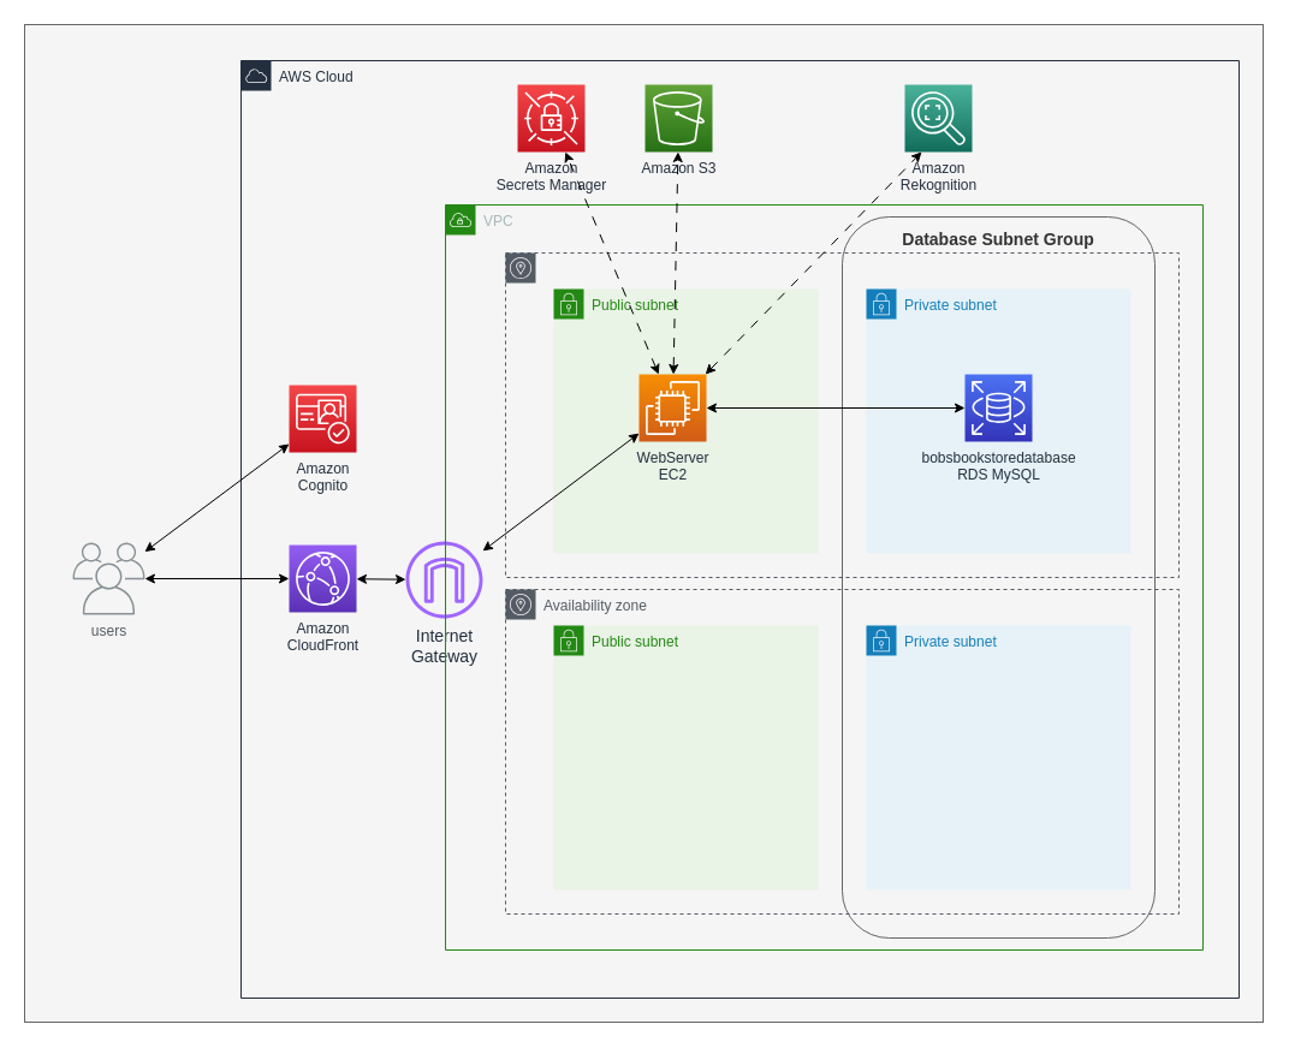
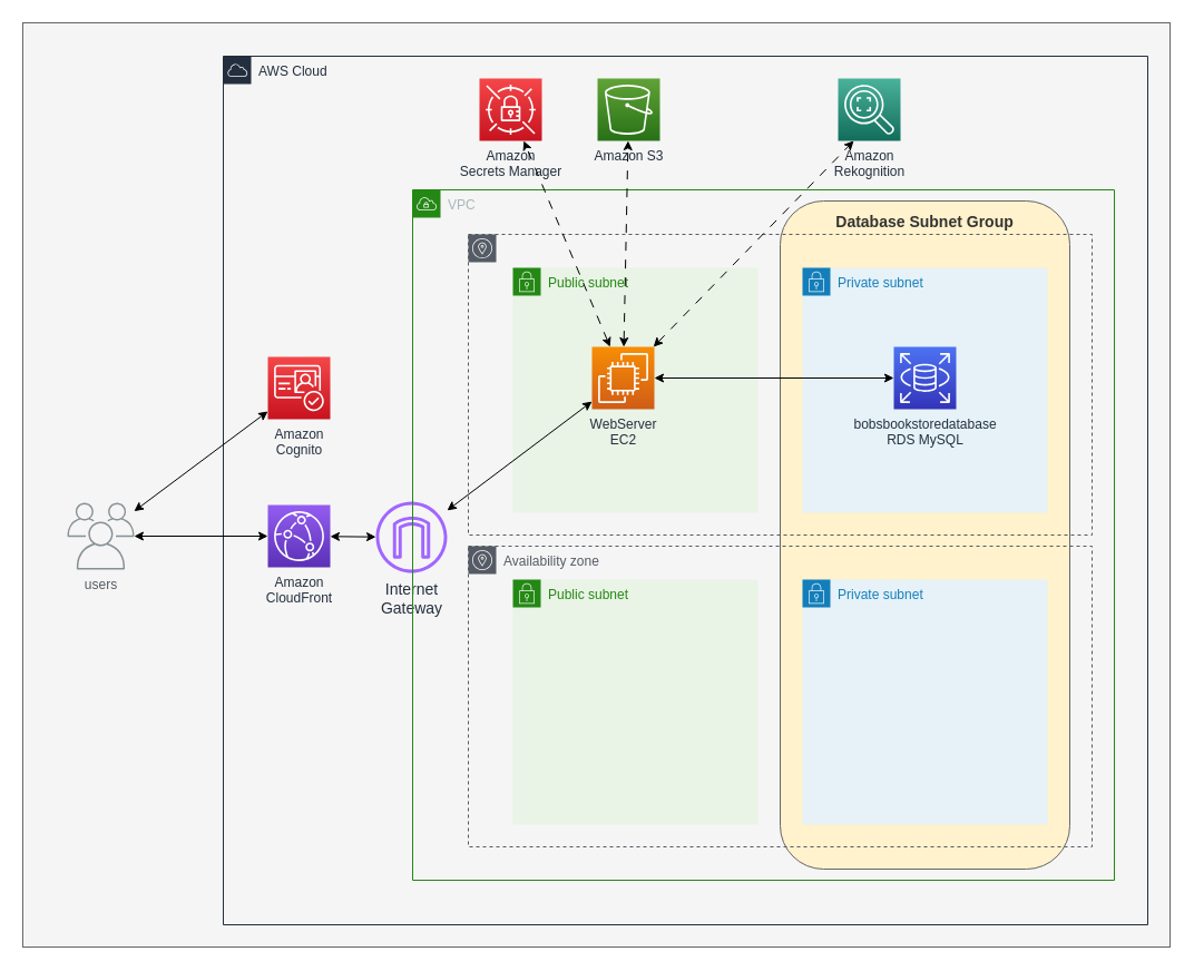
  <mxCell id="0" />
  <mxCell id="1" parent="0" />
  <mxCell id="2" value="B" style="rounded=0;whiteSpace=wrap;html=1;fillColor=#f5f5f5;fontColor=#333333;strokeColor=#666666;" parent="1" vertex="1"><mxGeometry x="20" y="20" width="1030" height="830" as="geometry" /></mxCell>
  <mxCell id="3" value="AWS Cloud" style="points=[[0,0],[0.25,0],[0.5,0],[0.75,0],[1,0],[1,0.25],[1,0.5],[1,0.75],[1,1],[0.75,1],[0.5,1],[0.25,1],[0,1],[0,0.75],[0,0.5],[0,0.25]];outlineConnect=0;gradientColor=none;html=1;whiteSpace=wrap;fontSize=12;fontStyle=0;container=1;pointerEvents=0;collapsible=0;recursiveResize=0;shape=mxgraph.aws4.group;grIcon=mxgraph.aws4.group_aws_cloud;strokeColor=#232F3E;fillColor=none;verticalAlign=top;align=left;spacingLeft=30;fontColor=#232F3E;dashed=0;" parent="1" vertex="1"><mxGeometry x="200" y="50" width="830" height="780" as="geometry" /></mxCell>
  <mxCell id="4" value="&lt;div&gt;Amazon&lt;/div&gt;&lt;div&gt;Cognito&lt;br&gt;&lt;/div&gt;" style="sketch=0;points=[[0,0,0],[0.25,0,0],[0.5,0,0],[0.75,0,0],[1,0,0],[0,1,0],[0.25,1,0],[0.5,1,0],[0.75,1,0],[1,1,0],[0,0.25,0],[0,0.5,0],[0,0.75,0],[1,0.25,0],[1,0.5,0],[1,0.75,0]];outlineConnect=0;fontColor=#232F3E;gradientColor=#F54749;gradientDirection=north;fillColor=#C7131F;strokeColor=#ffffff;dashed=0;verticalLabelPosition=bottom;verticalAlign=top;align=center;html=1;fontSize=12;fontStyle=0;aspect=fixed;shape=mxgraph.aws4.resourceIcon;resIcon=mxgraph.aws4.cognito;" parent="3" vertex="1"><mxGeometry x="40" y="270" width="56" height="56" as="geometry" /></mxCell>
  <mxCell id="5" value="&lt;div&gt;Amazon &lt;br&gt;&lt;/div&gt;&lt;div&gt;CloudFront&lt;br&gt;&lt;/div&gt;" style="sketch=0;points=[[0,0,0],[0.25,0,0],[0.5,0,0],[0.75,0,0],[1,0,0],[0,1,0],[0.25,1,0],[0.5,1,0],[0.75,1,0],[1,1,0],[0,0.25,0],[0,0.5,0],[0,0.75,0],[1,0.25,0],[1,0.5,0],[1,0.75,0]];outlineConnect=0;fontColor=#232F3E;gradientColor=#945DF2;gradientDirection=north;fillColor=#5A30B5;strokeColor=#ffffff;dashed=0;verticalLabelPosition=bottom;verticalAlign=top;align=center;html=1;fontSize=12;fontStyle=0;aspect=fixed;shape=mxgraph.aws4.resourceIcon;resIcon=mxgraph.aws4.cloudfront;" parent="3" vertex="1"><mxGeometry x="40" y="403" width="56" height="56" as="geometry" /></mxCell>
  <mxCell id="6" value="&lt;div style=&quot;font-size: 14px;&quot;&gt;&lt;font style=&quot;font-size: 14px;&quot;&gt;Internet&lt;/font&gt;&lt;/div&gt;&lt;div style=&quot;font-size: 14px;&quot;&gt;&lt;font style=&quot;font-size: 14px;&quot;&gt;Gateway&lt;br&gt;&lt;/font&gt;&lt;/div&gt;" style="sketch=0;outlineConnect=0;fontColor=#232F3E;gradientColor=none;fillColor=#A166FF;strokeColor=none;dashed=0;verticalLabelPosition=bottom;verticalAlign=top;align=center;html=1;fontSize=12;fontStyle=0;aspect=fixed;pointerEvents=1;shape=mxgraph.aws4.internet_gateway;" parent="3" vertex="1"><mxGeometry x="137" y="400" width="64" height="64" as="geometry" /></mxCell>
  <mxCell id="7" value="&lt;div&gt;Amazon&lt;/div&gt;&lt;div&gt;Secrets Manager&lt;br&gt;&lt;/div&gt;" style="sketch=0;points=[[0,0,0],[0.25,0,0],[0.5,0,0],[0.75,0,0],[1,0,0],[0,1,0],[0.25,1,0],[0.5,1,0],[0.75,1,0],[1,1,0],[0,0.25,0],[0,0.5,0],[0,0.75,0],[1,0.25,0],[1,0.5,0],[1,0.75,0]];outlineConnect=0;fontColor=#232F3E;gradientColor=#F54749;gradientDirection=north;fillColor=#C7131F;strokeColor=#ffffff;dashed=0;verticalLabelPosition=bottom;verticalAlign=top;align=center;html=1;fontSize=12;fontStyle=0;aspect=fixed;shape=mxgraph.aws4.resourceIcon;resIcon=mxgraph.aws4.secrets_manager;" parent="3" vertex="1"><mxGeometry x="230" y="20" width="56" height="56" as="geometry" /></mxCell>
  <mxCell id="8" value="" style="endArrow=classic;startArrow=classic;html=1;rounded=0;strokeColor=#000000;" parent="3" source="5" target="6" edge="1"><mxGeometry width="50" height="50" relative="1" as="geometry"><mxPoint x="-120" y="438" as="sourcePoint" /><mxPoint x="50" y="438" as="targetPoint" /></mxGeometry></mxCell>
  <mxCell id="9" value="&lt;div&gt;Amazon &lt;br&gt;&lt;/div&gt;&lt;div&gt;Rekognition&lt;/div&gt;" style="sketch=0;points=[[0,0,0],[0.25,0,0],[0.5,0,0],[0.75,0,0],[1,0,0],[0,1,0],[0.25,1,0],[0.5,1,0],[0.75,1,0],[1,1,0],[0,0.25,0],[0,0.5,0],[0,0.75,0],[1,0.25,0],[1,0.5,0],[1,0.75,0]];outlineConnect=0;fontColor=#232F3E;gradientColor=#4AB29A;gradientDirection=north;fillColor=#116D5B;strokeColor=#ffffff;dashed=0;verticalLabelPosition=bottom;verticalAlign=top;align=center;html=1;fontSize=12;fontStyle=0;aspect=fixed;shape=mxgraph.aws4.resourceIcon;resIcon=mxgraph.aws4.rekognition_2;" parent="3" vertex="1"><mxGeometry x="552" y="20" width="56" height="56" as="geometry" /></mxCell>
  <mxCell id="10" value="users" style="sketch=0;outlineConnect=0;gradientColor=none;fontColor=#545B64;strokeColor=none;fillColor=#879196;dashed=0;verticalLabelPosition=bottom;verticalAlign=top;align=center;html=1;fontSize=12;fontStyle=0;aspect=fixed;shape=mxgraph.aws4.illustration_users;pointerEvents=1" parent="1" vertex="1"><mxGeometry x="60" y="451" width="60" height="60" as="geometry" /></mxCell>
  <mxCell id="11" value="VPC" style="points=[[0,0],[0.25,0],[0.5,0],[0.75,0],[1,0],[1,0.25],[1,0.5],[1,0.75],[1,1],[0.75,1],[0.5,1],[0.25,1],[0,1],[0,0.75],[0,0.5],[0,0.25]];outlineConnect=0;gradientColor=none;html=1;whiteSpace=wrap;fontSize=12;fontStyle=0;shape=mxgraph.aws4.group;grIcon=mxgraph.aws4.group_vpc;strokeColor=#248814;fillColor=none;verticalAlign=top;align=left;spacingLeft=30;fontColor=#AAB7B8;dashed=0;" parent="1" vertex="1"><mxGeometry x="370" y="170" width="630" height="620" as="geometry" /></mxCell>
- <mxCell id="12" value="&lt;div&gt;&lt;br&gt;&lt;/div&gt;&lt;div style=&quot;font-size: 14px;&quot;&gt;&lt;b&gt;Database Subnet Group&lt;/b&gt;&lt;/div&gt;&lt;div&gt;&lt;br&gt;&lt;/div&gt;&lt;div&gt;&lt;br&gt;&lt;/div&gt;&lt;div&gt;&lt;br&gt;&lt;/div&gt;&lt;div&gt;&lt;br&gt;&lt;/div&gt;&lt;div&gt;&lt;br&gt;&lt;/div&gt;&lt;div&gt;&lt;br&gt;&lt;/div&gt;&lt;div&gt;&lt;br&gt;&lt;/div&gt;&lt;div&gt;&lt;br&gt;&lt;/div&gt;&lt;div&gt;&lt;br&gt;&lt;/div&gt;&lt;div&gt;&lt;br&gt;&lt;/div&gt;&lt;div&gt;&lt;br&gt;&lt;/div&gt;&lt;div&gt;&lt;br&gt;&lt;/div&gt;&lt;div&gt;&lt;br&gt;&lt;/div&gt;&lt;div&gt;&lt;br&gt;&lt;/div&gt;&lt;div&gt;&lt;br&gt;&lt;/div&gt;&lt;div&gt;&lt;br&gt;&lt;/div&gt;&lt;div&gt;&lt;br&gt;&lt;/div&gt;&lt;div&gt;&lt;br&gt;&lt;/div&gt;&lt;div&gt;&lt;br&gt;&lt;/div&gt;&lt;div&gt;&lt;br&gt;&lt;/div&gt;&lt;div&gt;&lt;br&gt;&lt;/div&gt;&lt;div&gt;&lt;br&gt;&lt;/div&gt;&lt;div&gt;&lt;br&gt;&lt;/div&gt;&lt;div&gt;&lt;br&gt;&lt;/div&gt;&lt;div&gt;&lt;br&gt;&lt;/div&gt;&lt;div&gt;&lt;br&gt;&lt;/div&gt;&lt;div&gt;&lt;br&gt;&lt;/div&gt;&lt;div&gt;&lt;br&gt;&lt;/div&gt;&lt;div&gt;&lt;br&gt;&lt;/div&gt;&lt;div&gt;&lt;br&gt;&lt;/div&gt;&lt;div&gt;&lt;br&gt;&lt;/div&gt;&lt;div&gt;&lt;br&gt;&lt;/div&gt;&lt;div&gt;&lt;br&gt;&lt;/div&gt;&lt;div&gt;&lt;br&gt;&lt;/div&gt;&lt;div&gt;&lt;br&gt;&lt;/div&gt;&lt;div&gt;&lt;br&gt;&lt;/div&gt;&lt;div&gt;&lt;br&gt;&lt;/div&gt;&lt;div&gt;&lt;br&gt;&lt;/div&gt;&lt;div&gt;&lt;br&gt;&lt;/div&gt;&lt;div&gt;&lt;br&gt;&lt;/div&gt;" style="rounded=1;whiteSpace=wrap;html=1;fillColor=#f5f5f5;fontColor=#333333;strokeColor=#666666;" parent="1" vertex="1"><mxGeometry x="700" y="180" width="260" height="600" as="geometry" /></mxCell>
+ <mxCell id="12" value="&lt;div&gt;&lt;br&gt;&lt;/div&gt;&lt;div style=&quot;font-size: 14px;&quot;&gt;&lt;b&gt;Database Subnet Group&lt;/b&gt;&lt;/div&gt;&lt;div&gt;&lt;br&gt;&lt;/div&gt;&lt;div&gt;&lt;br&gt;&lt;/div&gt;&lt;div&gt;&lt;br&gt;&lt;/div&gt;&lt;div&gt;&lt;br&gt;&lt;/div&gt;&lt;div&gt;&lt;br&gt;&lt;/div&gt;&lt;div&gt;&lt;br&gt;&lt;/div&gt;&lt;div&gt;&lt;br&gt;&lt;/div&gt;&lt;div&gt;&lt;br&gt;&lt;/div&gt;&lt;div&gt;&lt;br&gt;&lt;/div&gt;&lt;div&gt;&lt;br&gt;&lt;/div&gt;&lt;div&gt;&lt;br&gt;&lt;/div&gt;&lt;div&gt;&lt;br&gt;&lt;/div&gt;&lt;div&gt;&lt;br&gt;&lt;/div&gt;&lt;div&gt;&lt;br&gt;&lt;/div&gt;&lt;div&gt;&lt;br&gt;&lt;/div&gt;&lt;div&gt;&lt;br&gt;&lt;/div&gt;&lt;div&gt;&lt;br&gt;&lt;/div&gt;&lt;div&gt;&lt;br&gt;&lt;/div&gt;&lt;div&gt;&lt;br&gt;&lt;/div&gt;&lt;div&gt;&lt;br&gt;&lt;/div&gt;&lt;div&gt;&lt;br&gt;&lt;/div&gt;&lt;div&gt;&lt;br&gt;&lt;/div&gt;&lt;div&gt;&lt;br&gt;&lt;/div&gt;&lt;div&gt;&lt;br&gt;&lt;/div&gt;&lt;div&gt;&lt;br&gt;&lt;/div&gt;&lt;div&gt;&lt;br&gt;&lt;/div&gt;&lt;div&gt;&lt;br&gt;&lt;/div&gt;&lt;div&gt;&lt;br&gt;&lt;/div&gt;&lt;div&gt;&lt;br&gt;&lt;/div&gt;&lt;div&gt;&lt;br&gt;&lt;/div&gt;&lt;div&gt;&lt;br&gt;&lt;/div&gt;&lt;div&gt;&lt;br&gt;&lt;/div&gt;&lt;div&gt;&lt;br&gt;&lt;/div&gt;&lt;div&gt;&lt;br&gt;&lt;/div&gt;&lt;div&gt;&lt;br&gt;&lt;/div&gt;&lt;div&gt;&lt;br&gt;&lt;/div&gt;&lt;div&gt;&lt;br&gt;&lt;/div&gt;&lt;div&gt;&lt;br&gt;&lt;/div&gt;&lt;div&gt;&lt;br&gt;&lt;/div&gt;&lt;div&gt;&lt;br&gt;&lt;/div&gt;" style="rounded=1;whiteSpace=wrap;html=1;fillColor=#fff2cc;fontColor=#333333;strokeColor=#666666;" parent="1" vertex="1"><mxGeometry x="700" y="180" width="260" height="600" as="geometry" /></mxCell>
  <mxCell id="13" value="&lt;div&gt;&lt;br&gt;&lt;/div&gt;&lt;div&gt;&lt;br&gt;&lt;/div&gt;" style="sketch=0;outlineConnect=0;gradientColor=none;html=1;whiteSpace=wrap;fontSize=12;fontStyle=0;shape=mxgraph.aws4.group;grIcon=mxgraph.aws4.group_availability_zone;strokeColor=#545B64;fillColor=none;verticalAlign=top;align=left;spacingLeft=30;fontColor=#545B64;dashed=1;" parent="1" vertex="1"><mxGeometry x="420" y="210" width="560" height="270" as="geometry" /></mxCell>
  <mxCell id="14" value="Public subnet" style="points=[[0,0],[0.25,0],[0.5,0],[0.75,0],[1,0],[1,0.25],[1,0.5],[1,0.75],[1,1],[0.75,1],[0.5,1],[0.25,1],[0,1],[0,0.75],[0,0.5],[0,0.25]];outlineConnect=0;gradientColor=none;html=1;whiteSpace=wrap;fontSize=12;fontStyle=0;shape=mxgraph.aws4.group;grIcon=mxgraph.aws4.group_security_group;grStroke=0;strokeColor=#248814;fillColor=#E9F3E6;verticalAlign=top;align=left;spacingLeft=30;fontColor=#248814;dashed=0;" parent="1" vertex="1"><mxGeometry x="460" y="240" width="220" height="220" as="geometry" /></mxCell>
  <mxCell id="15" value="Private subnet" style="points=[[0,0],[0.25,0],[0.5,0],[0.75,0],[1,0],[1,0.25],[1,0.5],[1,0.75],[1,1],[0.75,1],[0.5,1],[0.25,1],[0,1],[0,0.75],[0,0.5],[0,0.25]];outlineConnect=0;gradientColor=none;html=1;whiteSpace=wrap;fontSize=12;fontStyle=0;shape=mxgraph.aws4.group;grIcon=mxgraph.aws4.group_security_group;grStroke=0;strokeColor=#147EBA;fillColor=#E6F2F8;verticalAlign=top;align=left;spacingLeft=30;fontColor=#147EBA;dashed=0;" parent="1" vertex="1"><mxGeometry x="720" y="240" width="220" height="220" as="geometry" /></mxCell>
  <mxCell id="16" value="Availability zone" style="sketch=0;outlineConnect=0;gradientColor=none;html=1;whiteSpace=wrap;fontSize=12;fontStyle=0;shape=mxgraph.aws4.group;grIcon=mxgraph.aws4.group_availability_zone;strokeColor=#545B64;fillColor=none;verticalAlign=top;align=left;spacingLeft=30;fontColor=#545B64;dashed=1;" parent="1" vertex="1"><mxGeometry x="420" y="490" width="560" height="270" as="geometry" /></mxCell>
  <mxCell id="17" value="Public subnet" style="points=[[0,0],[0.25,0],[0.5,0],[0.75,0],[1,0],[1,0.25],[1,0.5],[1,0.75],[1,1],[0.75,1],[0.5,1],[0.25,1],[0,1],[0,0.75],[0,0.5],[0,0.25]];outlineConnect=0;gradientColor=none;html=1;whiteSpace=wrap;fontSize=12;fontStyle=0;shape=mxgraph.aws4.group;grIcon=mxgraph.aws4.group_security_group;grStroke=0;strokeColor=#248814;fillColor=#E9F3E6;verticalAlign=top;align=left;spacingLeft=30;fontColor=#248814;dashed=0;" parent="1" vertex="1"><mxGeometry x="460" y="520" width="220" height="220" as="geometry" /></mxCell>
  <mxCell id="18" value="Private subnet" style="points=[[0,0],[0.25,0],[0.5,0],[0.75,0],[1,0],[1,0.25],[1,0.5],[1,0.75],[1,1],[0.75,1],[0.5,1],[0.25,1],[0,1],[0,0.75],[0,0.5],[0,0.25]];outlineConnect=0;gradientColor=none;html=1;whiteSpace=wrap;fontSize=12;fontStyle=0;shape=mxgraph.aws4.group;grIcon=mxgraph.aws4.group_security_group;grStroke=0;strokeColor=#147EBA;fillColor=#E6F2F8;verticalAlign=top;align=left;spacingLeft=30;fontColor=#147EBA;dashed=0;" parent="1" vertex="1"><mxGeometry x="720" y="520" width="220" height="220" as="geometry" /></mxCell>
  <mxCell id="19" value="&lt;div&gt;bobsbookstoredatabase&lt;/div&gt;&lt;div&gt;RDS MySQL&lt;br&gt;&lt;/div&gt;" style="sketch=0;points=[[0,0,0],[0.25,0,0],[0.5,0,0],[0.75,0,0],[1,0,0],[0,1,0],[0.25,1,0],[0.5,1,0],[0.75,1,0],[1,1,0],[0,0.25,0],[0,0.5,0],[0,0.75,0],[1,0.25,0],[1,0.5,0],[1,0.75,0]];outlineConnect=0;fontColor=#232F3E;gradientColor=#4D72F3;gradientDirection=north;fillColor=#3334B9;strokeColor=#ffffff;dashed=0;verticalLabelPosition=bottom;verticalAlign=top;align=center;html=1;fontSize=12;fontStyle=0;aspect=fixed;shape=mxgraph.aws4.resourceIcon;resIcon=mxgraph.aws4.rds;" parent="1" vertex="1"><mxGeometry x="802" y="311" width="56" height="56" as="geometry" /></mxCell>
  <mxCell id="20" value="&lt;div&gt;Amazon S3&lt;br&gt;&lt;/div&gt;" style="sketch=0;points=[[0,0,0],[0.25,0,0],[0.5,0,0],[0.75,0,0],[1,0,0],[0,1,0],[0.25,1,0],[0.5,1,0],[0.75,1,0],[1,1,0],[0,0.25,0],[0,0.5,0],[0,0.75,0],[1,0.25,0],[1,0.5,0],[1,0.75,0]];outlineConnect=0;fontColor=#232F3E;gradientColor=#60A337;gradientDirection=north;fillColor=#277116;strokeColor=#ffffff;dashed=0;verticalLabelPosition=bottom;verticalAlign=top;align=center;html=1;fontSize=12;fontStyle=0;aspect=fixed;shape=mxgraph.aws4.resourceIcon;resIcon=mxgraph.aws4.s3;" parent="1" vertex="1"><mxGeometry x="536" y="70" width="56" height="56" as="geometry" /></mxCell>
  <mxCell id="21" value="" style="endArrow=classic;startArrow=classic;html=1;rounded=0;strokeColor=#000000;" parent="1" source="10" target="5" edge="1"><mxGeometry width="50" height="50" relative="1" as="geometry"><mxPoint x="590" y="400" as="sourcePoint" /><mxPoint x="640" y="350" as="targetPoint" /></mxGeometry></mxCell>
  <mxCell id="22" value="" style="endArrow=classic;startArrow=classic;html=1;rounded=0;strokeColor=#000000;" parent="1" source="10" target="4" edge="1"><mxGeometry width="50" height="50" relative="1" as="geometry"><mxPoint x="80" y="488" as="sourcePoint" /><mxPoint x="250" y="488" as="targetPoint" /></mxGeometry></mxCell>
  <mxCell id="23" value="" style="endArrow=classic;startArrow=classic;html=1;rounded=0;strokeColor=#000000;" parent="1" source="6" target="24" edge="1"><mxGeometry width="50" height="50" relative="1" as="geometry"><mxPoint x="80" y="471" as="sourcePoint" /><mxPoint x="250" y="374" as="targetPoint" /></mxGeometry></mxCell>
  <mxCell id="24" value="&lt;div&gt;WebServer&lt;/div&gt;&lt;div&gt;EC2&lt;br&gt;&lt;/div&gt;" style="sketch=0;points=[[0,0,0],[0.25,0,0],[0.5,0,0],[0.75,0,0],[1,0,0],[0,1,0],[0.25,1,0],[0.5,1,0],[0.75,1,0],[1,1,0],[0,0.25,0],[0,0.5,0],[0,0.75,0],[1,0.25,0],[1,0.5,0],[1,0.75,0]];outlineConnect=0;fontColor=#232F3E;gradientColor=#F78E04;gradientDirection=north;fillColor=#D05C17;strokeColor=#ffffff;dashed=0;verticalLabelPosition=bottom;verticalAlign=top;align=center;html=1;fontSize=12;fontStyle=0;aspect=fixed;shape=mxgraph.aws4.resourceIcon;resIcon=mxgraph.aws4.ec2;" parent="1" vertex="1"><mxGeometry x="531" y="311" width="56" height="56" as="geometry" /></mxCell>
  <mxCell id="25" value="" style="endArrow=classic;startArrow=classic;html=1;rounded=0;strokeColor=#000000;" parent="1" source="24" target="19" edge="1"><mxGeometry width="50" height="50" relative="1" as="geometry"><mxPoint x="80" y="505" as="sourcePoint" /><mxPoint x="250" y="408" as="targetPoint" /></mxGeometry></mxCell>
  <mxCell id="26" value="" style="endArrow=classic;startArrow=classic;html=1;rounded=0;strokeColor=#000000;dashed=1;dashPattern=8 8;" parent="1" source="24" target="7" edge="1"><mxGeometry width="50" height="50" relative="1" as="geometry"><mxPoint x="80" y="471" as="sourcePoint" /><mxPoint x="250" y="374" as="targetPoint" /></mxGeometry></mxCell>
  <mxCell id="27" value="" style="endArrow=classic;startArrow=classic;html=1;rounded=0;strokeColor=#000000;dashed=1;dashPattern=8 8;" parent="1" source="24" target="20" edge="1"><mxGeometry width="50" height="50" relative="1" as="geometry"><mxPoint x="80" y="471" as="sourcePoint" /><mxPoint x="250" y="374" as="targetPoint" /></mxGeometry></mxCell>
  <mxCell id="28" value="" style="endArrow=classic;startArrow=classic;html=1;rounded=0;strokeColor=#000000;dashed=1;entryX=0.25;entryY=1;entryDx=0;entryDy=0;entryPerimeter=0;dashPattern=8 8;" parent="1" source="24" target="9" edge="1"><mxGeometry width="50" height="50" relative="1" as="geometry"><mxPoint x="592" y="287" as="sourcePoint" /><mxPoint x="715" y="136" as="targetPoint" /></mxGeometry></mxCell>
